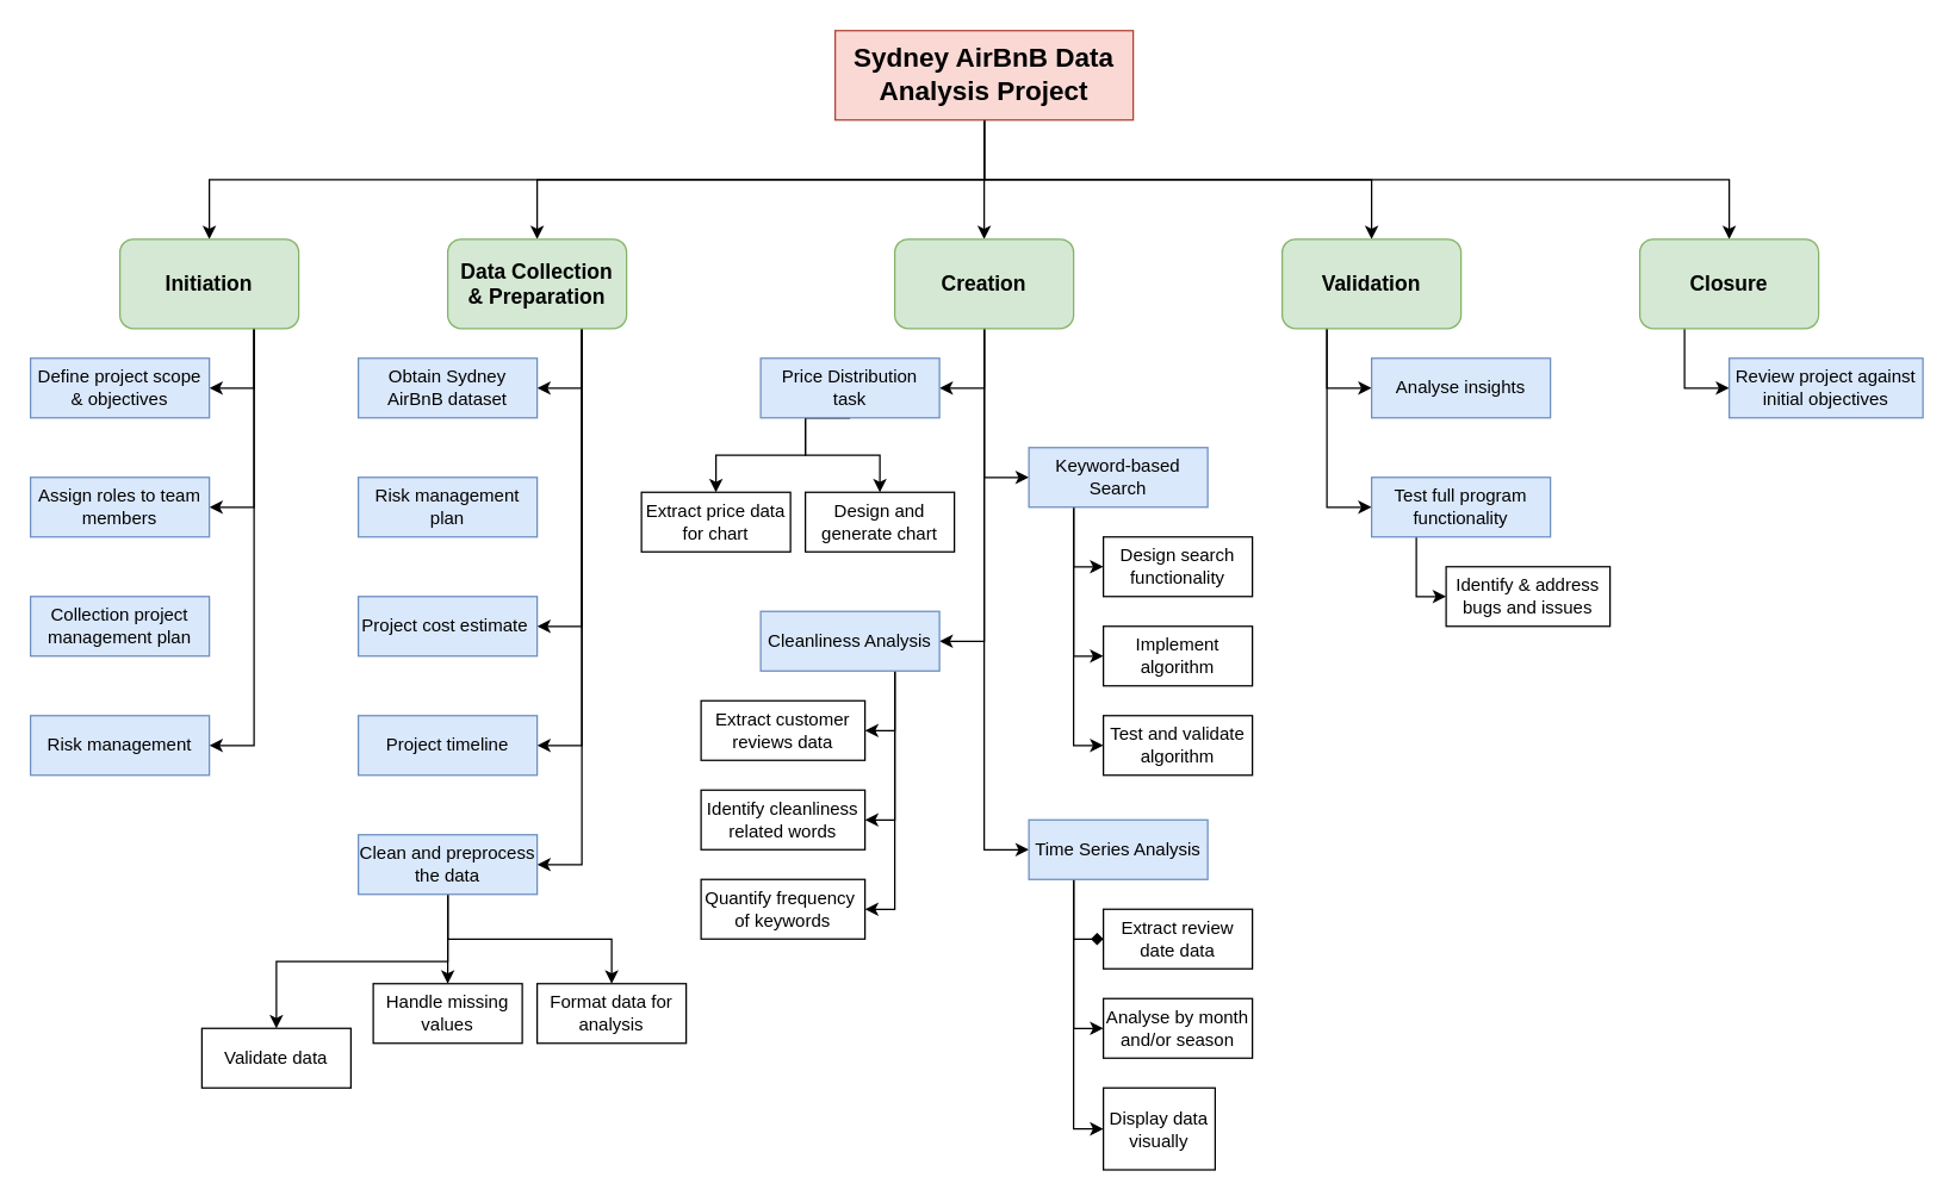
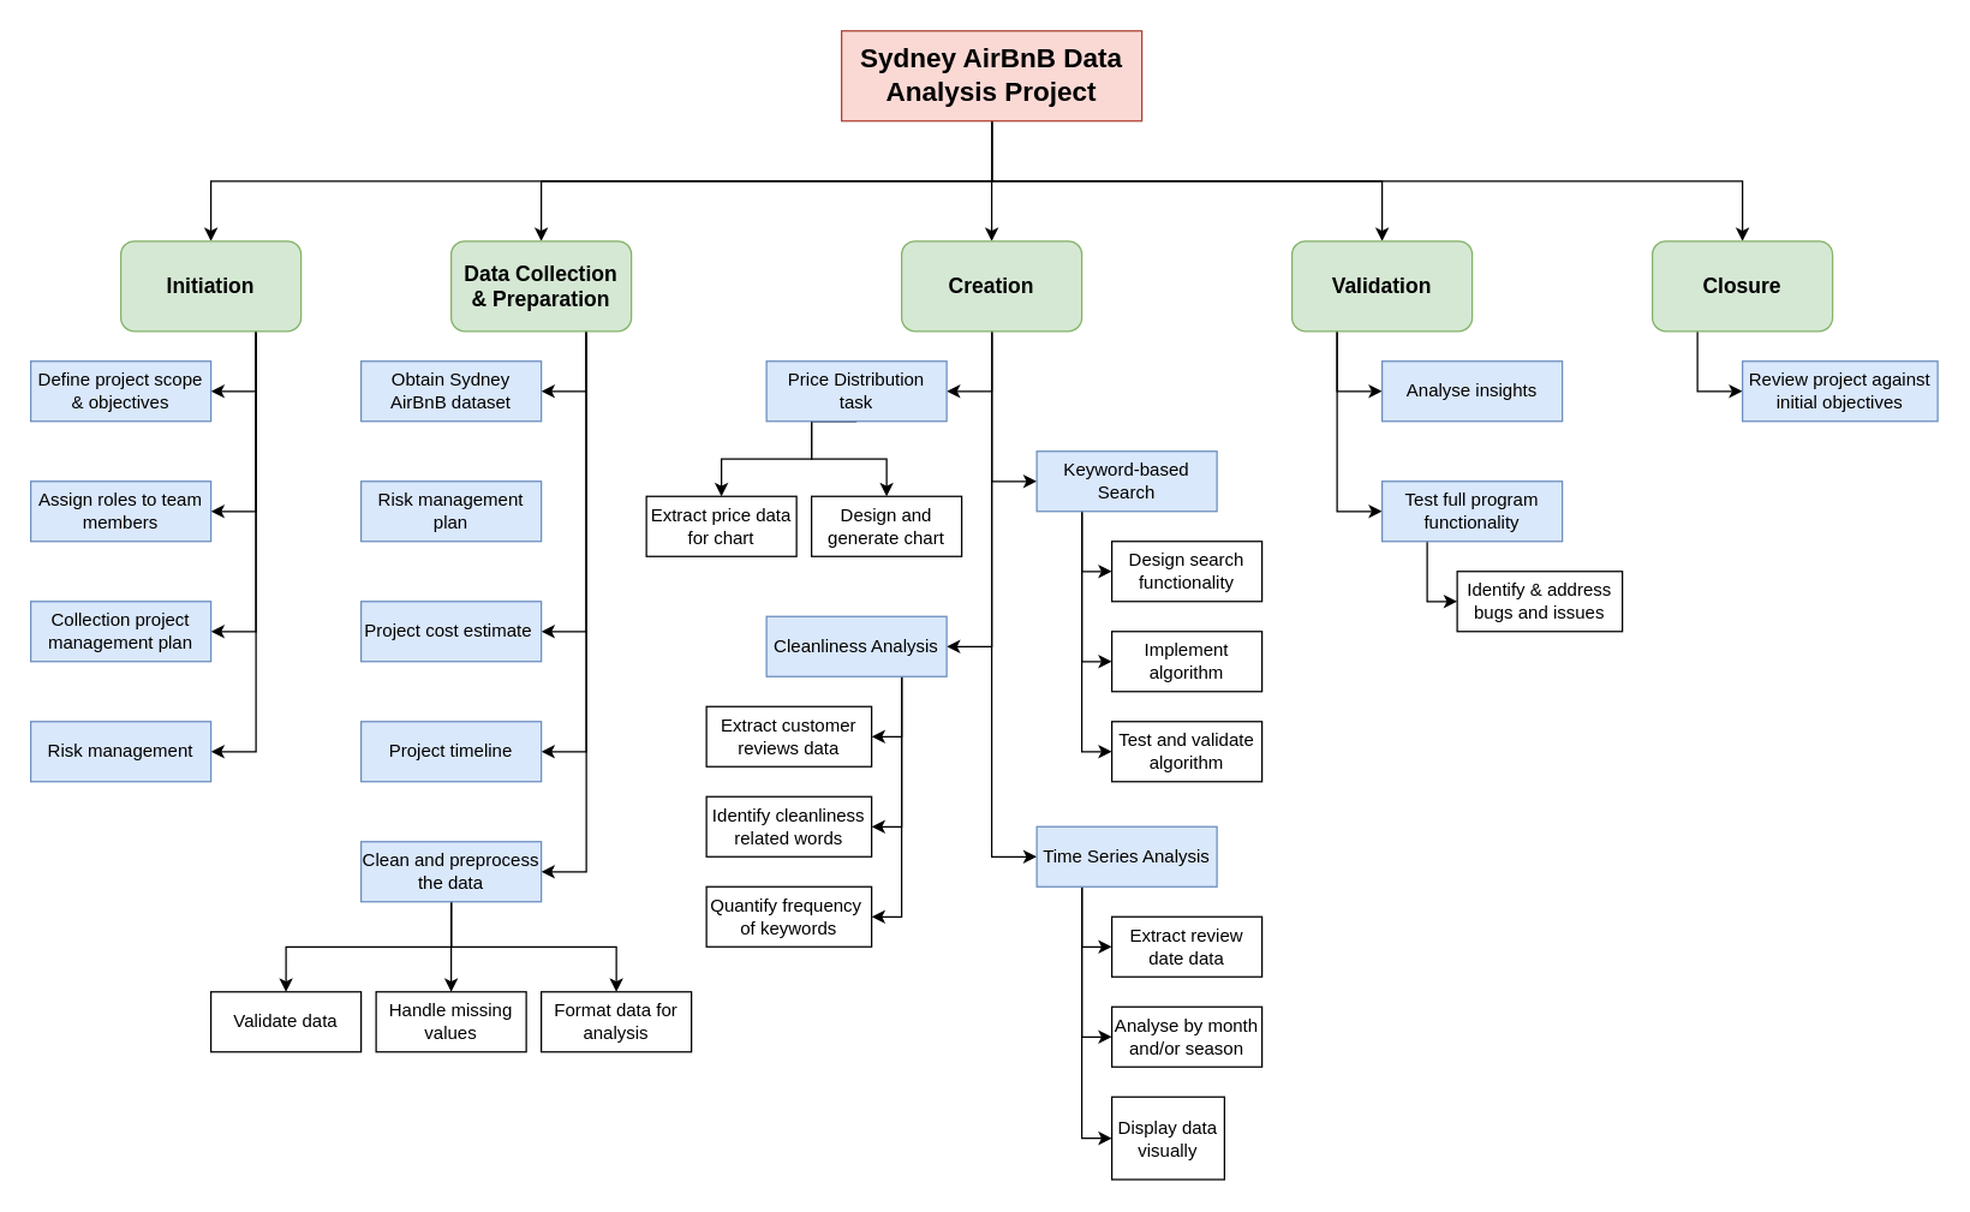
  <mxCell id="0" />
  <mxCell id="1" parent="0" />
  <mxCell id="2" style="edgeStyle=orthogonalEdgeStyle;rounded=0;orthogonalLoop=1;jettySize=auto;html=1;exitX=0.5;exitY=1;exitDx=0;exitDy=0;" edge="1" parent="1" source="7" target="12"><mxGeometry relative="1" as="geometry" /></mxCell>
  <mxCell id="3" style="edgeStyle=orthogonalEdgeStyle;rounded=0;orthogonalLoop=1;jettySize=auto;html=1;exitX=0.5;exitY=1;exitDx=0;exitDy=0;" edge="1" parent="1" source="7" target="17"><mxGeometry relative="1" as="geometry" /></mxCell>
  <mxCell id="4" style="edgeStyle=orthogonalEdgeStyle;rounded=0;orthogonalLoop=1;jettySize=auto;html=1;exitX=0.5;exitY=1;exitDx=0;exitDy=0;" edge="1" parent="1" source="7" target="22"><mxGeometry relative="1" as="geometry" /></mxCell>
  <mxCell id="5" style="edgeStyle=orthogonalEdgeStyle;rounded=0;orthogonalLoop=1;jettySize=auto;html=1;exitX=0.5;exitY=1;exitDx=0;exitDy=0;entryX=0.5;entryY=0;entryDx=0;entryDy=0;" edge="1" parent="1" source="7" target="24"><mxGeometry relative="1" as="geometry" /></mxCell>
  <mxCell id="6" style="edgeStyle=orthogonalEdgeStyle;rounded=0;orthogonalLoop=1;jettySize=auto;html=1;exitX=0.5;exitY=1;exitDx=0;exitDy=0;" edge="1" parent="1" source="7" target="69"><mxGeometry relative="1" as="geometry" /></mxCell>
  <mxCell id="7" value="&lt;font style=&quot;font-size: 18px;&quot;&gt;Sydney AirBnB Data Analysis Project&lt;/font&gt;" style="rounded=0;whiteSpace=wrap;html=1;fillColor=#fad9d5;strokeColor=#ae4132;fontStyle=1" vertex="1" parent="1"><mxGeometry x="560" y="20" width="200" height="60" as="geometry" /></mxCell>
  <mxCell id="8" style="edgeStyle=orthogonalEdgeStyle;rounded=0;orthogonalLoop=1;jettySize=auto;html=1;exitX=0.75;exitY=1;exitDx=0;exitDy=0;entryX=1;entryY=0.5;entryDx=0;entryDy=0;" edge="1" parent="1" source="12" target="25"><mxGeometry relative="1" as="geometry" /></mxCell>
  <mxCell id="9" style="edgeStyle=orthogonalEdgeStyle;rounded=0;orthogonalLoop=1;jettySize=auto;html=1;exitX=0.75;exitY=1;exitDx=0;exitDy=0;entryX=1;entryY=0.5;entryDx=0;entryDy=0;" edge="1" parent="1" source="12" target="26"><mxGeometry relative="1" as="geometry" /></mxCell>
+ <mxCell id="10" style="edgeStyle=orthogonalEdgeStyle;rounded=0;orthogonalLoop=1;jettySize=auto;html=1;exitX=0.75;exitY=1;exitDx=0;exitDy=0;entryX=1;entryY=0.5;entryDx=0;entryDy=0;" edge="1" parent="1" source="12" target="27"><mxGeometry relative="1" as="geometry" /></mxCell>
  <mxCell id="11" style="edgeStyle=orthogonalEdgeStyle;rounded=0;orthogonalLoop=1;jettySize=auto;html=1;exitX=0.75;exitY=1;exitDx=0;exitDy=0;entryX=1;entryY=0.5;entryDx=0;entryDy=0;" edge="1" parent="1" source="12" target="34"><mxGeometry relative="1" as="geometry" /></mxCell>
  <mxCell id="12" value="&lt;font style=&quot;font-size: 14px;&quot;&gt;Initiation&lt;/font&gt;" style="rounded=1;whiteSpace=wrap;html=1;fillColor=#d5e8d4;strokeColor=#82b366;fontStyle=1" vertex="1" parent="1"><mxGeometry x="80" y="160" width="120" height="60" as="geometry" /></mxCell>
  <mxCell id="13" style="edgeStyle=orthogonalEdgeStyle;rounded=0;orthogonalLoop=1;jettySize=auto;html=1;exitX=0.75;exitY=1;exitDx=0;exitDy=0;entryX=1;entryY=0.5;entryDx=0;entryDy=0;" edge="1" parent="1" source="17" target="28"><mxGeometry relative="1" as="geometry" /></mxCell>
  <mxCell id="14" style="edgeStyle=orthogonalEdgeStyle;rounded=0;orthogonalLoop=1;jettySize=auto;html=1;exitX=0.75;exitY=1;exitDx=0;exitDy=0;entryX=1;entryY=0.5;entryDx=0;entryDy=0;" edge="1" parent="1" source="17" target="37"><mxGeometry relative="1" as="geometry" /></mxCell>
  <mxCell id="15" style="edgeStyle=orthogonalEdgeStyle;rounded=0;orthogonalLoop=1;jettySize=auto;html=1;exitX=0.75;exitY=1;exitDx=0;exitDy=0;entryX=1;entryY=0.5;entryDx=0;entryDy=0;" edge="1" parent="1" source="17" target="33"><mxGeometry relative="1" as="geometry" /></mxCell>
  <mxCell id="16" style="edgeStyle=orthogonalEdgeStyle;rounded=0;orthogonalLoop=1;jettySize=auto;html=1;exitX=0.75;exitY=1;exitDx=0;exitDy=0;entryX=1;entryY=0.5;entryDx=0;entryDy=0;" edge="1" parent="1" source="17" target="32"><mxGeometry relative="1" as="geometry" /></mxCell>
  <mxCell id="17" value="&lt;font style=&quot;font-size: 14px;&quot;&gt;Data Collection &lt;br&gt;&amp;amp; Preparation&lt;/font&gt;" style="rounded=1;whiteSpace=wrap;html=1;fillColor=#d5e8d4;strokeColor=#82b366;fontStyle=1" vertex="1" parent="1"><mxGeometry x="300" y="160" width="120" height="60" as="geometry" /></mxCell>
  <mxCell id="18" style="edgeStyle=orthogonalEdgeStyle;rounded=0;orthogonalLoop=1;jettySize=auto;html=1;exitX=0.5;exitY=1;exitDx=0;exitDy=0;entryX=1;entryY=0.5;entryDx=0;entryDy=0;" edge="1" parent="1" source="22" target="42"><mxGeometry relative="1" as="geometry" /></mxCell>
  <mxCell id="19" style="edgeStyle=orthogonalEdgeStyle;rounded=0;orthogonalLoop=1;jettySize=auto;html=1;exitX=0.5;exitY=1;exitDx=0;exitDy=0;entryX=0;entryY=0.5;entryDx=0;entryDy=0;" edge="1" parent="1" source="22" target="48"><mxGeometry relative="1" as="geometry" /></mxCell>
  <mxCell id="20" style="edgeStyle=orthogonalEdgeStyle;rounded=0;orthogonalLoop=1;jettySize=auto;html=1;exitX=0.5;exitY=1;exitDx=0;exitDy=0;entryX=1;entryY=0.5;entryDx=0;entryDy=0;" edge="1" parent="1" source="22" target="55"><mxGeometry relative="1" as="geometry" /></mxCell>
  <mxCell id="21" style="edgeStyle=orthogonalEdgeStyle;rounded=0;orthogonalLoop=1;jettySize=auto;html=1;exitX=0.5;exitY=1;exitDx=0;exitDy=0;entryX=0;entryY=0.5;entryDx=0;entryDy=0;" edge="1" parent="1" source="22" target="62"><mxGeometry relative="1" as="geometry" /></mxCell>
  <mxCell id="22" value="&lt;font style=&quot;font-size: 14px;&quot;&gt;Creation&lt;/font&gt;" style="rounded=1;whiteSpace=wrap;html=1;fontStyle=1;fillColor=#d5e8d4;strokeColor=#82b366;" vertex="1" parent="1"><mxGeometry x="600" y="160" width="120" height="60" as="geometry" /></mxCell>
  <mxCell id="23" style="edgeStyle=orthogonalEdgeStyle;rounded=0;orthogonalLoop=1;jettySize=auto;html=1;exitX=0.25;exitY=1;exitDx=0;exitDy=0;entryX=0;entryY=0.5;entryDx=0;entryDy=0;" edge="1" parent="1" source="24" target="66"><mxGeometry relative="1" as="geometry" /></mxCell>
  <mxCell id="24" value="&lt;font style=&quot;font-size: 14px;&quot;&gt;Closure&lt;/font&gt;" style="rounded=1;whiteSpace=wrap;html=1;fillColor=#d5e8d4;strokeColor=#82b366;fontStyle=1" vertex="1" parent="1"><mxGeometry x="1100" y="160" width="120" height="60" as="geometry" /></mxCell>
  <mxCell id="25" value="Define project scope &amp;amp; objectives" style="rounded=0;whiteSpace=wrap;html=1;fillColor=#dae8fc;strokeColor=#6c8ebf;" vertex="1" parent="1"><mxGeometry x="20" y="240" width="120" height="40" as="geometry" /></mxCell>
  <mxCell id="26" value="Assign roles to team members" style="rounded=0;whiteSpace=wrap;html=1;fillColor=#dae8fc;strokeColor=#6c8ebf;" vertex="1" parent="1"><mxGeometry x="20" y="320" width="120" height="40" as="geometry" /></mxCell>
  <mxCell id="27" value="Collection project management plan" style="rounded=0;whiteSpace=wrap;html=1;fillColor=#dae8fc;strokeColor=#6c8ebf;" vertex="1" parent="1"><mxGeometry x="20" y="400" width="120" height="40" as="geometry" /></mxCell>
  <mxCell id="28" value="Obtain Sydney AirBnB dataset" style="rounded=0;whiteSpace=wrap;html=1;fillColor=#dae8fc;strokeColor=#6c8ebf;" vertex="1" parent="1"><mxGeometry x="240" y="240" width="120" height="40" as="geometry" /></mxCell>
  <mxCell id="29" style="edgeStyle=orthogonalEdgeStyle;rounded=0;orthogonalLoop=1;jettySize=auto;html=1;exitX=0.5;exitY=1;exitDx=0;exitDy=0;" edge="1" parent="1" source="32" target="35"><mxGeometry relative="1" as="geometry" /></mxCell>
  <mxCell id="30" style="edgeStyle=orthogonalEdgeStyle;rounded=0;orthogonalLoop=1;jettySize=auto;html=1;exitX=0.5;exitY=1;exitDx=0;exitDy=0;" edge="1" parent="1" source="32" target="38"><mxGeometry relative="1" as="geometry" /></mxCell>
  <mxCell id="31" style="edgeStyle=orthogonalEdgeStyle;rounded=0;orthogonalLoop=1;jettySize=auto;html=1;exitX=0.5;exitY=1;exitDx=0;exitDy=0;" edge="1" parent="1" source="32" target="39"><mxGeometry relative="1" as="geometry" /></mxCell>
  <mxCell id="32" value="Clean and preprocess the data" style="rounded=0;whiteSpace=wrap;html=1;fillColor=#dae8fc;strokeColor=#6c8ebf;" vertex="1" parent="1"><mxGeometry x="240" y="560" width="120" height="40" as="geometry" /></mxCell>
  <mxCell id="33" value="Project timeline" style="rounded=0;whiteSpace=wrap;html=1;fillColor=#dae8fc;strokeColor=#6c8ebf;" vertex="1" parent="1"><mxGeometry x="240" y="480" width="120" height="40" as="geometry" /></mxCell>
  <mxCell id="34" value="Risk management" style="rounded=0;whiteSpace=wrap;html=1;fillColor=#dae8fc;strokeColor=#6c8ebf;" vertex="1" parent="1"><mxGeometry x="20" y="480" width="120" height="40" as="geometry" /></mxCell>
- <mxCell id="35" value="Validate data" style="rounded=0;whiteSpace=wrap;html=1;" vertex="1" parent="1"><mxGeometry x="135" y="690" width="100" height="40" as="geometry" /></mxCell>
+ <mxCell id="35" value="Validate data" style="rounded=0;whiteSpace=wrap;html=1;" vertex="1" parent="1"><mxGeometry x="140" y="660" width="100" height="40" as="geometry" /></mxCell>
  <mxCell id="36" value="Risk management plan" style="rounded=0;whiteSpace=wrap;html=1;fillColor=#dae8fc;strokeColor=#6c8ebf;" vertex="1" parent="1"><mxGeometry x="240" y="320" width="120" height="40" as="geometry" /></mxCell>
  <mxCell id="37" value="Project cost estimate&amp;nbsp;" style="rounded=0;whiteSpace=wrap;html=1;fillColor=#dae8fc;strokeColor=#6c8ebf;" vertex="1" parent="1"><mxGeometry x="240" y="400" width="120" height="40" as="geometry" /></mxCell>
  <mxCell id="38" value="Handle missing values" style="rounded=0;whiteSpace=wrap;html=1;" vertex="1" parent="1"><mxGeometry x="250" y="660" width="100" height="40" as="geometry" /></mxCell>
  <mxCell id="39" value="Format data for analysis" style="rounded=0;whiteSpace=wrap;html=1;" vertex="1" parent="1"><mxGeometry x="360" y="660" width="100" height="40" as="geometry" /></mxCell>
  <mxCell id="40" style="edgeStyle=orthogonalEdgeStyle;rounded=0;orthogonalLoop=1;jettySize=auto;html=1;exitX=0.5;exitY=1;exitDx=0;exitDy=0;entryX=0.5;entryY=0;entryDx=0;entryDy=0;" edge="1" parent="1" source="42" target="43"><mxGeometry relative="1" as="geometry"><Array as="points"><mxPoint x="540" y="280" /><mxPoint x="540" y="305" /><mxPoint x="480" y="305" /></Array></mxGeometry></mxCell>
  <mxCell id="41" style="edgeStyle=orthogonalEdgeStyle;rounded=0;orthogonalLoop=1;jettySize=auto;html=1;exitX=0.25;exitY=1;exitDx=0;exitDy=0;entryX=0.5;entryY=0;entryDx=0;entryDy=0;" edge="1" parent="1" source="42" target="44"><mxGeometry relative="1" as="geometry" /></mxCell>
  <mxCell id="42" value="Price Distribution &lt;br&gt;task" style="rounded=0;whiteSpace=wrap;html=1;fontStyle=0;fillColor=#dae8fc;strokeColor=#6c8ebf;" vertex="1" parent="1"><mxGeometry x="510" y="240" width="120" height="40" as="geometry" /></mxCell>
  <mxCell id="43" value="Extract price data for chart" style="rounded=0;whiteSpace=wrap;html=1;" vertex="1" parent="1"><mxGeometry x="430" y="330" width="100" height="40" as="geometry" /></mxCell>
  <mxCell id="44" value="Design and generate chart" style="rounded=0;whiteSpace=wrap;html=1;" vertex="1" parent="1"><mxGeometry x="540" y="330" width="100" height="40" as="geometry" /></mxCell>
  <mxCell id="45" style="edgeStyle=orthogonalEdgeStyle;rounded=0;orthogonalLoop=1;jettySize=auto;html=1;exitX=0.25;exitY=1;exitDx=0;exitDy=0;entryX=0;entryY=0.5;entryDx=0;entryDy=0;" edge="1" parent="1" source="48" target="49"><mxGeometry relative="1" as="geometry" /></mxCell>
  <mxCell id="46" style="edgeStyle=orthogonalEdgeStyle;rounded=0;orthogonalLoop=1;jettySize=auto;html=1;exitX=0.25;exitY=1;exitDx=0;exitDy=0;entryX=0;entryY=0.5;entryDx=0;entryDy=0;" edge="1" parent="1" source="48" target="50"><mxGeometry relative="1" as="geometry" /></mxCell>
  <mxCell id="47" style="edgeStyle=orthogonalEdgeStyle;rounded=0;orthogonalLoop=1;jettySize=auto;html=1;exitX=0.25;exitY=1;exitDx=0;exitDy=0;entryX=0;entryY=0.5;entryDx=0;entryDy=0;" edge="1" parent="1" source="48" target="51"><mxGeometry relative="1" as="geometry" /></mxCell>
  <mxCell id="48" value="Keyword-based Search" style="rounded=0;whiteSpace=wrap;html=1;fillColor=#dae8fc;strokeColor=#6c8ebf;" vertex="1" parent="1"><mxGeometry x="690" y="300" width="120" height="40" as="geometry" /></mxCell>
  <mxCell id="49" value="Design search functionality" style="rounded=0;whiteSpace=wrap;html=1;" vertex="1" parent="1"><mxGeometry x="740" y="360" width="100" height="40" as="geometry" /></mxCell>
  <mxCell id="50" value="Implement algorithm" style="rounded=0;whiteSpace=wrap;html=1;" vertex="1" parent="1"><mxGeometry x="740" y="420" width="100" height="40" as="geometry" /></mxCell>
  <mxCell id="51" value="Test and validate algorithm" style="rounded=0;whiteSpace=wrap;html=1;" vertex="1" parent="1"><mxGeometry x="740" y="480" width="100" height="40" as="geometry" /></mxCell>
  <mxCell id="52" style="edgeStyle=orthogonalEdgeStyle;rounded=0;orthogonalLoop=1;jettySize=auto;html=1;exitX=0.75;exitY=1;exitDx=0;exitDy=0;entryX=1;entryY=0.5;entryDx=0;entryDy=0;" edge="1" parent="1" source="55" target="56"><mxGeometry relative="1" as="geometry" /></mxCell>
  <mxCell id="53" style="edgeStyle=orthogonalEdgeStyle;rounded=0;orthogonalLoop=1;jettySize=auto;html=1;exitX=0.75;exitY=1;exitDx=0;exitDy=0;entryX=1;entryY=0.5;entryDx=0;entryDy=0;" edge="1" parent="1" source="55" target="57"><mxGeometry relative="1" as="geometry" /></mxCell>
  <mxCell id="54" style="edgeStyle=orthogonalEdgeStyle;rounded=0;orthogonalLoop=1;jettySize=auto;html=1;exitX=0.75;exitY=1;exitDx=0;exitDy=0;entryX=1;entryY=0.5;entryDx=0;entryDy=0;" edge="1" parent="1" source="55" target="58"><mxGeometry relative="1" as="geometry" /></mxCell>
  <mxCell id="55" value="Cleanliness Analysis" style="rounded=0;whiteSpace=wrap;html=1;fillColor=#dae8fc;strokeColor=#6c8ebf;" vertex="1" parent="1"><mxGeometry x="510" y="410" width="120" height="40" as="geometry" /></mxCell>
  <mxCell id="56" value="Extract customer reviews data" style="rounded=0;whiteSpace=wrap;html=1;" vertex="1" parent="1"><mxGeometry x="470" y="470" width="110" height="40" as="geometry" /></mxCell>
  <mxCell id="57" value="Identify cleanliness related words" style="rounded=0;whiteSpace=wrap;html=1;" vertex="1" parent="1"><mxGeometry x="470" y="530" width="110" height="40" as="geometry" /></mxCell>
  <mxCell id="58" value="Quantify frequency&amp;nbsp; of keywords" style="rounded=0;whiteSpace=wrap;html=1;" vertex="1" parent="1"><mxGeometry x="470" y="590" width="110" height="40" as="geometry" /></mxCell>
- <mxCell id="59" style="edgeStyle=orthogonalEdgeStyle;rounded=0;orthogonalLoop=1;jettySize=auto;html=1;exitX=0.25;exitY=1;exitDx=0;exitDy=0;entryX=0;entryY=0.5;entryDx=0;entryDy=0;endArrow=diamond;" edge="1" parent="1" source="62" target="63"><mxGeometry relative="1" as="geometry" /></mxCell>
+ <mxCell id="59" style="edgeStyle=orthogonalEdgeStyle;rounded=0;orthogonalLoop=1;jettySize=auto;html=1;exitX=0.25;exitY=1;exitDx=0;exitDy=0;entryX=0;entryY=0.5;entryDx=0;entryDy=0;" edge="1" parent="1" source="62" target="63"><mxGeometry relative="1" as="geometry" /></mxCell>
  <mxCell id="60" style="edgeStyle=orthogonalEdgeStyle;rounded=0;orthogonalLoop=1;jettySize=auto;html=1;exitX=0.25;exitY=1;exitDx=0;exitDy=0;entryX=0;entryY=0.5;entryDx=0;entryDy=0;" edge="1" parent="1" source="62" target="64"><mxGeometry relative="1" as="geometry" /></mxCell>
  <mxCell id="61" style="edgeStyle=orthogonalEdgeStyle;rounded=0;orthogonalLoop=1;jettySize=auto;html=1;exitX=0.25;exitY=1;exitDx=0;exitDy=0;entryX=0;entryY=0.5;entryDx=0;entryDy=0;" edge="1" parent="1" source="62" target="65"><mxGeometry relative="1" as="geometry" /></mxCell>
  <mxCell id="62" value="Time Series Analysis" style="rounded=0;whiteSpace=wrap;html=1;fillColor=#dae8fc;strokeColor=#6c8ebf;" vertex="1" parent="1"><mxGeometry x="690" y="550" width="120" height="40" as="geometry" /></mxCell>
  <mxCell id="63" value="Extract review date data" style="rounded=0;whiteSpace=wrap;html=1;" vertex="1" parent="1"><mxGeometry x="740" y="610" width="100" height="40" as="geometry" /></mxCell>
  <mxCell id="64" value="Analyse by month and/or season" style="rounded=0;whiteSpace=wrap;html=1;" vertex="1" parent="1"><mxGeometry x="740" y="670" width="100" height="40" as="geometry" /></mxCell>
  <mxCell id="65" value="Display data visually" style="rounded=0;whiteSpace=wrap;html=1;" vertex="1" parent="1"><mxGeometry x="740" y="730" width="75" height="55" as="geometry" /></mxCell>
  <mxCell id="66" value="Review project against initial objectives" style="rounded=0;whiteSpace=wrap;html=1;fillColor=#dae8fc;strokeColor=#6c8ebf;" vertex="1" parent="1"><mxGeometry x="1160" y="240" width="130" height="40" as="geometry" /></mxCell>
  <mxCell id="67" style="edgeStyle=orthogonalEdgeStyle;rounded=0;orthogonalLoop=1;jettySize=auto;html=1;exitX=0.25;exitY=1;exitDx=0;exitDy=0;entryX=0;entryY=0.5;entryDx=0;entryDy=0;" edge="1" parent="1" source="69" target="70"><mxGeometry relative="1" as="geometry" /></mxCell>
  <mxCell id="68" style="edgeStyle=orthogonalEdgeStyle;rounded=0;orthogonalLoop=1;jettySize=auto;html=1;exitX=0.25;exitY=1;exitDx=0;exitDy=0;entryX=0;entryY=0.5;entryDx=0;entryDy=0;" edge="1" parent="1" source="69" target="72"><mxGeometry relative="1" as="geometry" /></mxCell>
  <mxCell id="69" value="&lt;font style=&quot;font-size: 14px;&quot;&gt;Validation&lt;/font&gt;" style="rounded=1;whiteSpace=wrap;html=1;fontStyle=1;fillColor=#d5e8d4;strokeColor=#82b366;" vertex="1" parent="1"><mxGeometry x="860" y="160" width="120" height="60" as="geometry" /></mxCell>
  <mxCell id="70" value="Analyse insights" style="rounded=0;whiteSpace=wrap;html=1;fillColor=#dae8fc;strokeColor=#6c8ebf;" vertex="1" parent="1"><mxGeometry x="920" y="240" width="120" height="40" as="geometry" /></mxCell>
  <mxCell id="71" style="edgeStyle=orthogonalEdgeStyle;rounded=0;orthogonalLoop=1;jettySize=auto;html=1;exitX=0.25;exitY=1;exitDx=0;exitDy=0;entryX=0;entryY=0.5;entryDx=0;entryDy=0;" edge="1" parent="1" source="72" target="73"><mxGeometry relative="1" as="geometry" /></mxCell>
  <mxCell id="72" value="Test full program functionality" style="rounded=0;whiteSpace=wrap;html=1;fillColor=#dae8fc;strokeColor=#6c8ebf;" vertex="1" parent="1"><mxGeometry x="920" y="320" width="120" height="40" as="geometry" /></mxCell>
  <mxCell id="73" value="Identify &amp;amp; address bugs and issues" style="rounded=0;whiteSpace=wrap;html=1;" vertex="1" parent="1"><mxGeometry x="970" y="380" width="110" height="40" as="geometry" /></mxCell>
